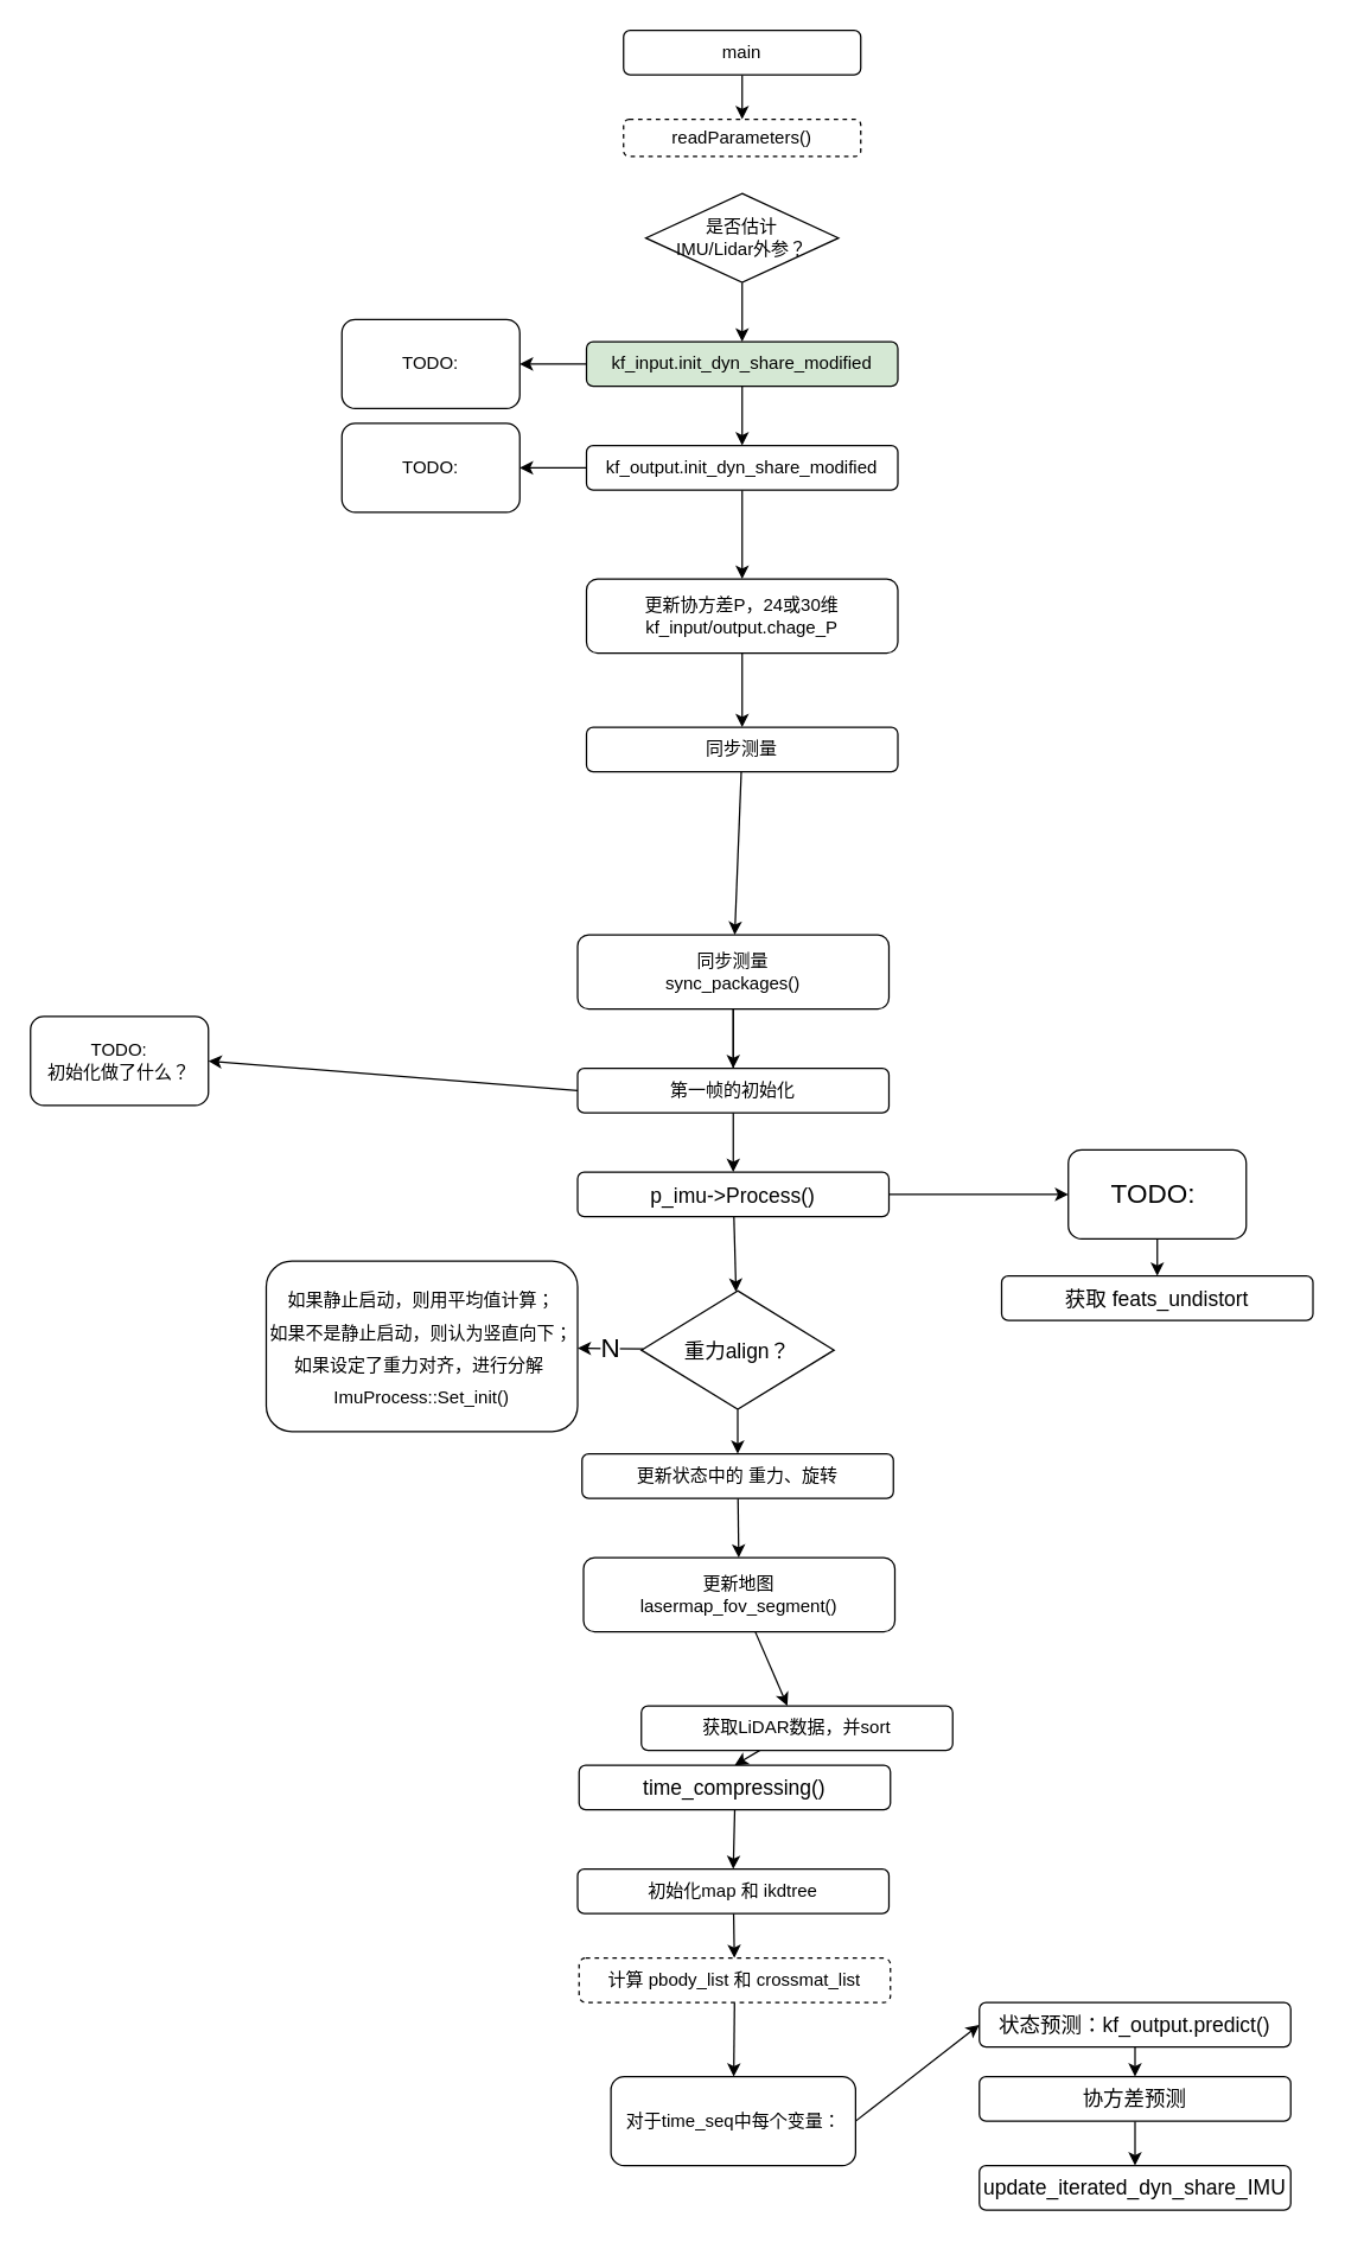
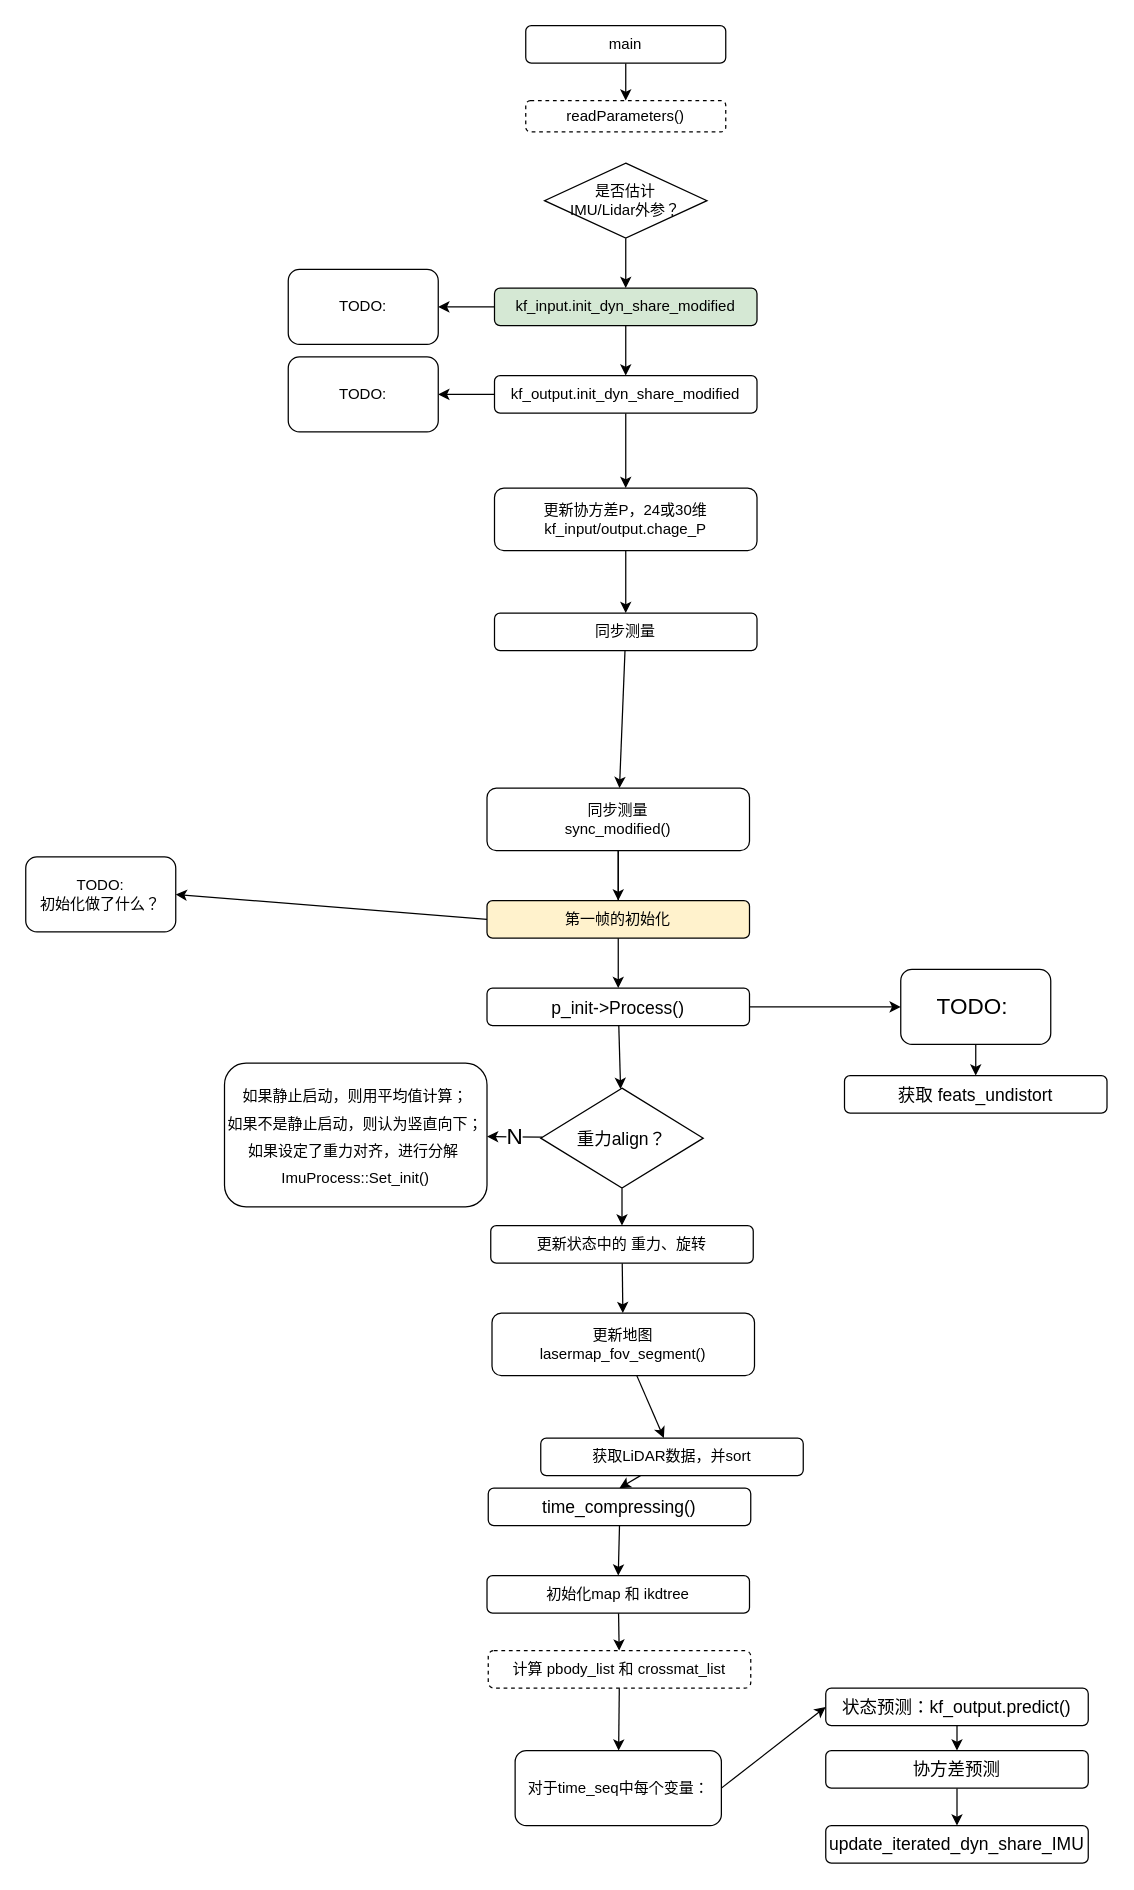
  <mxCell id="0" />
  <mxCell id="1" parent="0" />
  <mxCell id="2" value="" style="edgeStyle=none;html=1;" parent="1" source="3" target="4" edge="1"><mxGeometry relative="1" as="geometry" /></mxCell>
  <mxCell id="3" value="main" style="rounded=1;whiteSpace=wrap;html=1;" parent="1" vertex="1"><mxGeometry x="420" y="20" width="160" height="30" as="geometry" /></mxCell>
  <mxCell id="4" value="readParameters()" style="whiteSpace=wrap;html=1;rounded=1;dashed=1;" parent="1" vertex="1"><mxGeometry x="420" y="80" width="160" height="25" as="geometry" /></mxCell>
  <mxCell id="5" value="" style="edgeStyle=none;html=1;" parent="1" source="6" target="9" edge="1"><mxGeometry relative="1" as="geometry" /></mxCell>
  <mxCell id="6" value="是否估计&lt;br&gt;IMU/Lidar外参？" style="rhombus;whiteSpace=wrap;html=1;" parent="1" vertex="1"><mxGeometry x="435" y="130" width="130" height="60" as="geometry" /></mxCell>
  <mxCell id="7" value="" style="edgeStyle=none;html=1;" parent="1" source="9" target="12" edge="1"><mxGeometry relative="1" as="geometry" /></mxCell>
  <mxCell id="8" value="" style="edgeStyle=none;html=1;" parent="1" source="9" target="13" edge="1"><mxGeometry relative="1" as="geometry" /></mxCell>
  <mxCell id="9" value="kf_input.init_dyn_share_modified" style="rounded=1;whiteSpace=wrap;html=1;fillColor=#d5e8d4;" parent="1" vertex="1"><mxGeometry x="395" y="230" width="210" height="30" as="geometry" /></mxCell>
  <mxCell id="10" value="" style="edgeStyle=none;html=1;" parent="1" source="12" target="14" edge="1"><mxGeometry relative="1" as="geometry" /></mxCell>
  <mxCell id="11" value="" style="edgeStyle=none;html=1;" parent="1" source="12" target="16" edge="1"><mxGeometry relative="1" as="geometry" /></mxCell>
  <mxCell id="12" value="kf_output.init_dyn_share_modified" style="rounded=1;whiteSpace=wrap;html=1;" parent="1" vertex="1"><mxGeometry x="395" y="300" width="210" height="30" as="geometry" /></mxCell>
  <mxCell id="13" value="TODO:" style="rounded=1;whiteSpace=wrap;html=1;" parent="1" vertex="1"><mxGeometry x="230" y="215" width="120" height="60" as="geometry" /></mxCell>
  <mxCell id="14" value="TODO:" style="rounded=1;whiteSpace=wrap;html=1;" parent="1" vertex="1"><mxGeometry x="230" y="285" width="120" height="60" as="geometry" /></mxCell>
  <mxCell id="15" value="" style="edgeStyle=none;html=1;" parent="1" source="16" target="18" edge="1"><mxGeometry relative="1" as="geometry" /></mxCell>
  <mxCell id="16" value="更新协方差P，24或30维&lt;br&gt;kf_input/output.chage_P" style="rounded=1;whiteSpace=wrap;html=1;" parent="1" vertex="1"><mxGeometry x="395" y="390" width="210" height="50" as="geometry" /></mxCell>
  <mxCell id="17" value="" style="edgeStyle=none;html=1;fontSize=18;" parent="1" source="18" edge="1"><mxGeometry relative="1" as="geometry"><mxPoint x="495" y="630" as="targetPoint" /></mxGeometry></mxCell>
  <mxCell id="18" value="同步测量" style="rounded=1;whiteSpace=wrap;html=1;" parent="1" vertex="1"><mxGeometry x="395" y="490" width="210" height="30" as="geometry" /></mxCell>
  <mxCell id="19" value="" style="edgeStyle=none;html=1;exitX=0;exitY=0.5;exitDx=0;exitDy=0;entryX=1;entryY=0.5;entryDx=0;entryDy=0;" parent="1" source="24" target="45" edge="1"><mxGeometry relative="1" as="geometry"><mxPoint x="330" y="695" as="targetPoint" /></mxGeometry></mxCell>
  <mxCell id="20" value="" style="edgeStyle=none;html=1;fontSize=18;" parent="1" source="21" target="27" edge="1"><mxGeometry relative="1" as="geometry" /></mxCell>
- <mxCell id="21" value="&lt;font style=&quot;font-size: 14px;&quot;&gt;p_imu-&amp;gt;Process()&lt;/font&gt;" style="rounded=1;whiteSpace=wrap;html=1;fontSize=18;" parent="1" vertex="1"><mxGeometry x="389" y="790" width="210" height="30" as="geometry" /></mxCell>
+ <mxCell id="21" value="&lt;font style=&quot;font-size: 14px;&quot;&gt;p_init-&amp;gt;Process()&lt;/font&gt;" style="rounded=1;whiteSpace=wrap;html=1;fontSize=18;" parent="1" vertex="1"><mxGeometry x="389" y="790" width="210" height="30" as="geometry" /></mxCell>
  <mxCell id="22" value="" style="edgeStyle=none;html=1;fontSize=18;" parent="1" source="23" target="21" edge="1"><mxGeometry relative="1" as="geometry" /></mxCell>
- <mxCell id="23" value="同步测量&lt;br&gt;sync_packages()" style="rounded=1;whiteSpace=wrap;html=1;" parent="1" vertex="1"><mxGeometry x="389" y="630" width="210" height="50" as="geometry" /></mxCell>
- <mxCell id="24" value="第一帧的初始化" style="rounded=1;whiteSpace=wrap;html=1;" parent="1" vertex="1"><mxGeometry x="389" y="720" width="210" height="30" as="geometry" /></mxCell>
+ <mxCell id="23" value="同步测量&lt;br&gt;sync_modified()" style="rounded=1;whiteSpace=wrap;html=1;" parent="1" vertex="1"><mxGeometry x="389" y="630" width="210" height="50" as="geometry" /></mxCell>
+ <mxCell id="24" value="第一帧的初始化" style="rounded=1;whiteSpace=wrap;html=1;fillColor=#fff2cc;" parent="1" vertex="1"><mxGeometry x="389" y="720" width="210" height="30" as="geometry" /></mxCell>
  <mxCell id="25" value="" style="endArrow=classic;html=1;exitX=0.5;exitY=1;exitDx=0;exitDy=0;entryX=0.5;entryY=0;entryDx=0;entryDy=0;" parent="1" source="23" target="24" edge="1"><mxGeometry width="50" height="50" relative="1" as="geometry"><mxPoint x="255" y="-70" as="sourcePoint" /><mxPoint x="305" y="-120" as="targetPoint" /></mxGeometry></mxCell>
  <mxCell id="26" value="" style="edgeStyle=none;html=1;fontSize=12;" parent="1" source="27" target="31" edge="1"><mxGeometry relative="1" as="geometry" /></mxCell>
  <mxCell id="27" value="&lt;font style=&quot;font-size: 14px;&quot;&gt;重力align？&lt;/font&gt;" style="rhombus;whiteSpace=wrap;html=1;fontSize=18;" parent="1" vertex="1"><mxGeometry x="432" y="870" width="130" height="80" as="geometry" /></mxCell>
  <mxCell id="28" value="&lt;font style=&quot;font-size: 12px;&quot;&gt;如果静止启动，则用平均值计算；&lt;br&gt;如果不是静止启动，则认为竖直向下；&lt;br&gt;如果设定了重力对齐，进行分解&amp;nbsp;&lt;br&gt;ImuProcess::Set_init()&lt;br&gt;&lt;/font&gt;" style="rounded=1;whiteSpace=wrap;html=1;fontSize=18;" parent="1" vertex="1"><mxGeometry x="179" y="850" width="210" height="115" as="geometry" /></mxCell>
  <mxCell id="29" value="N" style="edgeStyle=none;html=1;fontSize=18;" parent="1" source="27" target="28" edge="1"><mxGeometry relative="1" as="geometry" /></mxCell>
  <mxCell id="30" value="" style="edgeStyle=none;html=1;fontSize=12;" parent="1" source="31" target="33" edge="1"><mxGeometry relative="1" as="geometry" /></mxCell>
  <mxCell id="31" value="更新状态中的 重力、旋转" style="rounded=1;whiteSpace=wrap;html=1;fontSize=12;" parent="1" vertex="1"><mxGeometry x="392" y="980" width="210" height="30" as="geometry" /></mxCell>
  <mxCell id="32" value="" style="edgeStyle=none;html=1;fontSize=12;" parent="1" source="33" target="35" edge="1"><mxGeometry relative="1" as="geometry" /></mxCell>
  <mxCell id="33" value="更新地图&lt;br&gt;lasermap_fov_segment()" style="rounded=1;whiteSpace=wrap;html=1;fontSize=12;" parent="1" vertex="1"><mxGeometry x="393" y="1050" width="210" height="50" as="geometry" /></mxCell>
  <mxCell id="34" value="" style="edgeStyle=none;html=1;fontSize=12;entryX=0.5;entryY=0;entryDx=0;entryDy=0;" parent="1" source="35" target="40" edge="1"><mxGeometry relative="1" as="geometry" /></mxCell>
  <mxCell id="35" value="获取LiDAR数据，并sort" style="rounded=1;whiteSpace=wrap;html=1;fontSize=12;" parent="1" vertex="1"><mxGeometry x="432" y="1150" width="210" height="30" as="geometry" /></mxCell>
  <mxCell id="36" value="" style="edgeStyle=none;html=1;fontSize=12;" parent="1" source="37" target="39" edge="1"><mxGeometry relative="1" as="geometry" /></mxCell>
  <mxCell id="37" value="初始化map 和 ikdtree" style="rounded=1;whiteSpace=wrap;html=1;fontSize=12;" parent="1" vertex="1"><mxGeometry x="389" y="1260" width="210" height="30" as="geometry" /></mxCell>
  <mxCell id="38" value="" style="edgeStyle=none;html=1;fontSize=14;" parent="1" source="39" target="47" edge="1"><mxGeometry relative="1" as="geometry" /></mxCell>
  <mxCell id="39" value="计算 pbody_list 和 crossmat_list" style="rounded=1;whiteSpace=wrap;html=1;fontSize=12;dashed=1;" parent="1" vertex="1"><mxGeometry x="390" y="1320" width="210" height="30" as="geometry" /></mxCell>
  <mxCell id="40" value="time_compressing()" style="rounded=1;whiteSpace=wrap;html=1;fontSize=14;" parent="1" vertex="1"><mxGeometry x="390" y="1190" width="210" height="30" as="geometry" /></mxCell>
  <mxCell id="41" value="" style="endArrow=classic;html=1;fontSize=14;exitX=0.5;exitY=1;exitDx=0;exitDy=0;entryX=0.5;entryY=0;entryDx=0;entryDy=0;" parent="1" source="40" target="37" edge="1"><mxGeometry width="50" height="50" relative="1" as="geometry"><mxPoint x="451" y="590" as="sourcePoint" /><mxPoint x="501" y="540" as="targetPoint" /></mxGeometry></mxCell>
  <mxCell id="42" value="" style="edgeStyle=none;html=1;fontSize=18;" parent="1" source="43" target="46" edge="1"><mxGeometry relative="1" as="geometry" /></mxCell>
  <mxCell id="43" value="TODO:&amp;nbsp;" style="whiteSpace=wrap;html=1;fontSize=18;rounded=1;" parent="1" vertex="1"><mxGeometry x="720" y="775" width="120" height="60" as="geometry" /></mxCell>
  <mxCell id="44" value="" style="edgeStyle=none;html=1;fontSize=18;" parent="1" source="21" target="43" edge="1"><mxGeometry relative="1" as="geometry" /></mxCell>
  <mxCell id="45" value="TODO:&lt;br&gt;初始化做了什么？" style="rounded=1;whiteSpace=wrap;html=1;" parent="1" vertex="1"><mxGeometry x="20" y="685" width="120" height="60" as="geometry" /></mxCell>
  <mxCell id="46" value="&lt;font style=&quot;font-size: 14px;&quot;&gt;获取 feats_undistort&lt;/font&gt;" style="rounded=1;whiteSpace=wrap;html=1;fontSize=18;" parent="1" vertex="1"><mxGeometry x="675" y="860" width="210" height="30" as="geometry" /></mxCell>
  <mxCell id="47" value="对于time_seq中每个变量：" style="whiteSpace=wrap;html=1;rounded=1;" parent="1" vertex="1"><mxGeometry x="411.5" y="1400" width="165" height="60" as="geometry" /></mxCell>
  <mxCell id="48" value="" style="edgeStyle=none;html=1;fontSize=14;" parent="1" source="49" target="52" edge="1"><mxGeometry relative="1" as="geometry" /></mxCell>
  <mxCell id="49" value="状态预测：kf_output.predict()" style="rounded=1;whiteSpace=wrap;html=1;fontSize=14;" parent="1" vertex="1"><mxGeometry x="660" y="1350" width="210" height="30" as="geometry" /></mxCell>
  <mxCell id="50" value="" style="endArrow=classic;html=1;fontSize=14;exitX=1;exitY=0.5;exitDx=0;exitDy=0;entryX=0;entryY=0.5;entryDx=0;entryDy=0;" parent="1" source="47" target="49" edge="1"><mxGeometry width="50" height="50" relative="1" as="geometry"><mxPoint x="600" y="1440" as="sourcePoint" /><mxPoint x="650" y="1390" as="targetPoint" /></mxGeometry></mxCell>
  <mxCell id="51" value="" style="edgeStyle=none;html=1;fontSize=14;" parent="1" source="52" target="53" edge="1"><mxGeometry relative="1" as="geometry" /></mxCell>
  <mxCell id="52" value="协方差预测" style="rounded=1;whiteSpace=wrap;html=1;fontSize=14;" parent="1" vertex="1"><mxGeometry x="660" y="1400" width="210" height="30" as="geometry" /></mxCell>
  <mxCell id="53" value="update_iterated_dyn_share_IMU" style="rounded=1;whiteSpace=wrap;html=1;fontSize=14;" parent="1" vertex="1"><mxGeometry x="660" y="1460" width="210" height="30" as="geometry" /></mxCell>
